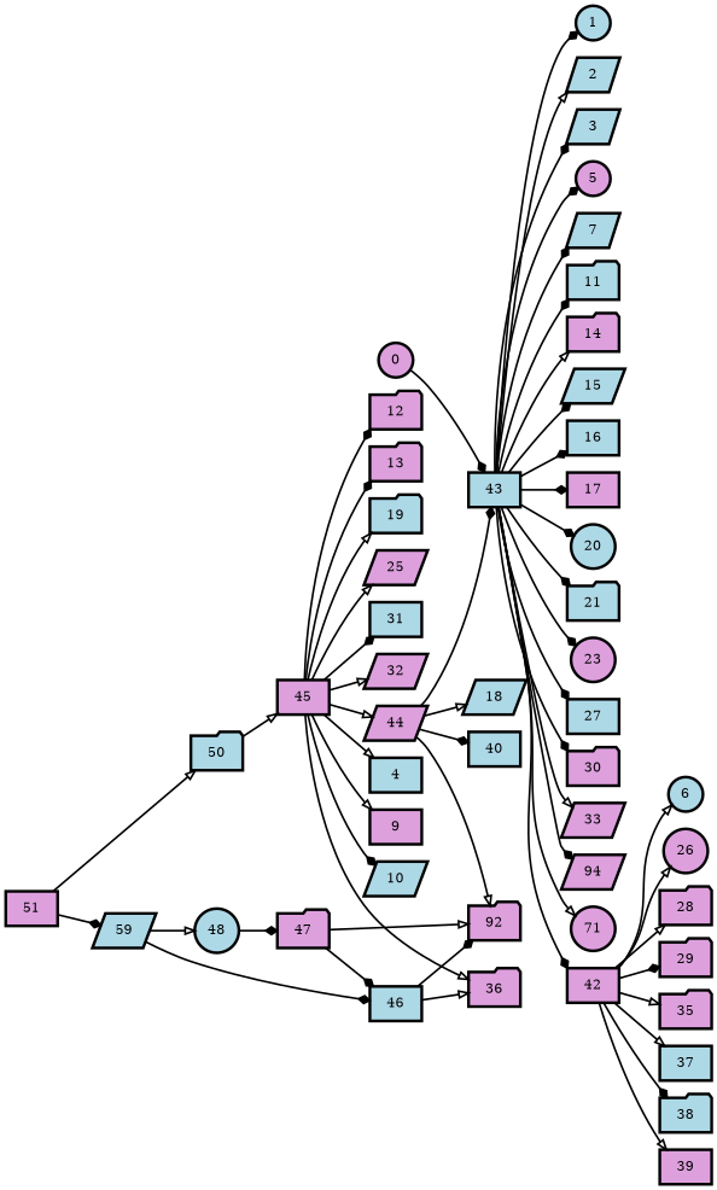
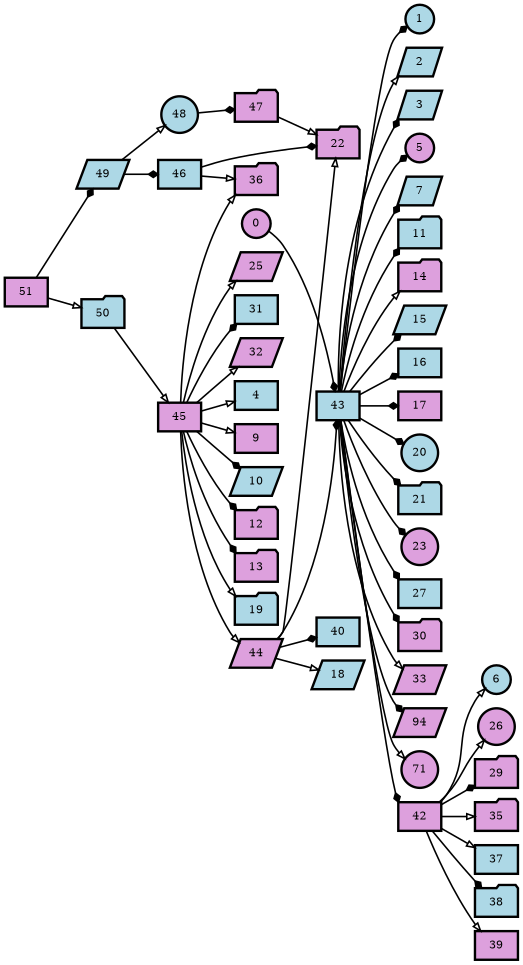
  digraph {
    rankdir=LR
    node [fillcolor=plum penwidth=3 shape=folder style=filled]
    edge [arrowhead=diamond penwidth=2]
    n1 [label=0 shape=circle]
    n2 [fillcolor=lightblue label=43 shape=box]
    n3 [fillcolor=lightblue label=1 shape=circle]
    n4 [fillcolor=lightblue label=2 shape=parallelogram]
    n5 [fillcolor=lightblue label=3 shape=parallelogram]
    n6 [fillcolor=lightblue label=4 shape=box]
    n7 [label=5 shape=circle]
    n8 [fillcolor=lightblue label=6 shape=circle]
    n9 [fillcolor=lightblue label=7 shape=parallelogram]
    n10 [label=9 shape=box]
    n11 [fillcolor=lightblue label=10 shape=parallelogram]
    n12 [fillcolor=lightblue label=11]
    n13 [label=12]
    n14 [label=13]
    n15 [label=14]
    n16 [fillcolor=lightblue label=15 shape=parallelogram]
    n17 [fillcolor=lightblue label=16 shape=box]
    n18 [label=17 shape=box]
    n19 [fillcolor=lightblue label=18 shape=parallelogram]
    n20 [fillcolor=lightblue label=19]
    n21 [fillcolor=lightblue label=20 shape=circle]
    n22 [fillcolor=lightblue label=21]
-   n23 [label=92]
+   n23 [label=22]
    n24 [label=23 shape=circle]
    n25 [label=25 shape=parallelogram]
    n26 [label=26 shape=circle]
    n27 [fillcolor=lightblue label=27 shape=box]
-   n28 [label=28]
    n29 [label=29]
    n30 [label=30]
    n31 [fillcolor=lightblue label=31 shape=box]
    n32 [label=32 shape=parallelogram]
    n33 [label=33 shape=parallelogram]
    n34 [label=94 shape=parallelogram]
    n35 [label=35]
    n36 [label=36]
    n37 [fillcolor=lightblue label=37 shape=box]
    n38 [fillcolor=lightblue label=38]
    n39 [label=39 shape=box]
    n40 [fillcolor=lightblue label=40 shape=box]
    n41 [label=71 shape=circle]
    n42 [label=42 shape=box]
    n43 [label=45 shape=box]
    n44 [label=44 shape=parallelogram]
    n45 [fillcolor=lightblue label=46 shape=box]
    n46 [label=47]
    n47 [fillcolor=lightblue label=48 shape=circle]
-   n48 [fillcolor=lightblue label=59 shape=parallelogram]
+   n48 [fillcolor=lightblue label=49 shape=parallelogram]
    n49 [fillcolor=lightblue label=50]
    n50 [label=51 shape=box]
    n1 -> n2
    n2 -> n3
    n2 -> n4 [arrowhead=onormal]
    n2 -> n5
    n2 -> n7
    n2 -> n9
    n2 -> n12
    n2 -> n15 [arrowhead=onormal]
    n2 -> n16
    n2 -> n17
    n2 -> n18
    n2 -> n21
    n2 -> n22
    n2 -> n24
    n2 -> n27
    n2 -> n30
    n2 -> n33 [arrowhead=onormal]
    n2 -> n34
    n2 -> n41 [arrowhead=onormal]
    n2 -> n42
    n42 -> n8 [arrowhead=onormal]
    n42 -> n26 [arrowhead=onormal]
-   n42 -> n28 [arrowhead=onormal]
    n42 -> n29
    n42 -> n35 [arrowhead=onormal]
    n42 -> n37 [arrowhead=onormal]
    n42 -> n38
    n42 -> n39 [arrowhead=onormal]
    n43 -> n6 [arrowhead=onormal]
    n43 -> n10 [arrowhead=onormal]
    n43 -> n11
    n43 -> n13
    n43 -> n14
    n43 -> n20 [arrowhead=onormal]
    n43 -> n25 [arrowhead=onormal]
    n43 -> n31
    n43 -> n32 [arrowhead=onormal]
    n43 -> n36 [arrowhead=onormal]
    n43 -> n44 [arrowhead=onormal]
    n44 -> n2
    n44 -> n19 [arrowhead=onormal]
    n44 -> n23 [arrowhead=onormal]
    n44 -> n40
    n45 -> n23
    n45 -> n36 [arrowhead=onormal]
    n46 -> n23 [arrowhead=onormal]
-   n46 -> n45
    n47 -> n46
    n48 -> n45
    n48 -> n47 [arrowhead=onormal]
    n49 -> n43 [arrowhead=onormal]
    n50 -> n48
    n50 -> n49 [arrowhead=onormal]
  }
